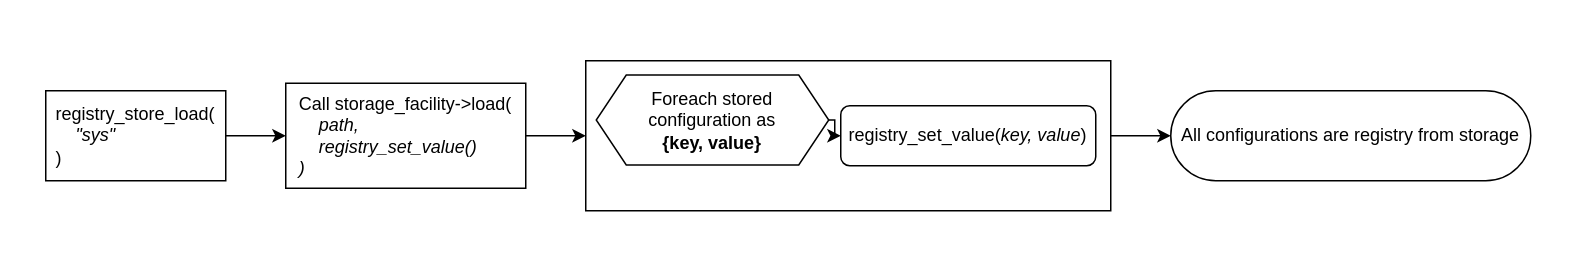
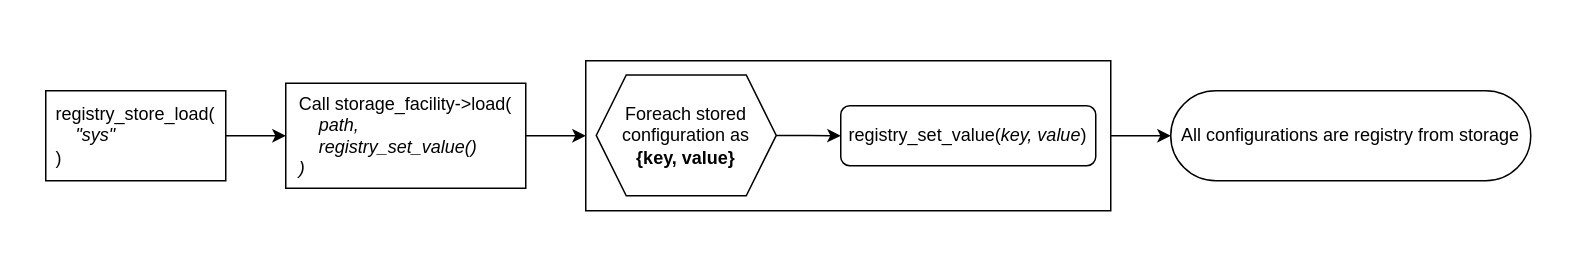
  <mxCell id="0" />
  <mxCell id="1" parent="0" />
  <mxCell id="2" value="" style="rounded=0;whiteSpace=wrap;html=1;strokeColor=none;" parent="1" vertex="1"><mxGeometry x="20" y="20" width="1010" height="140" as="geometry" /></mxCell>
  <mxCell id="3" value="registry_store_load(&lt;br&gt;&lt;div style=&quot;text-align: left&quot;&gt;&lt;span&gt;&lt;i&gt;&amp;nbsp; &amp;nbsp; &quot;sys&quot;&lt;/i&gt;&lt;/span&gt;&lt;/div&gt;&lt;div style=&quot;text-align: left&quot;&gt;&lt;span&gt;)&lt;/span&gt;&lt;/div&gt;" style="rounded=0;whiteSpace=wrap;html=1;" parent="1" vertex="1"><mxGeometry x="30" y="60" width="120" height="60" as="geometry" /></mxCell>
  <mxCell id="4" style="edgeStyle=elbowEdgeStyle;rounded=0;html=1;" parent="1" source="3" target="5" edge="1"><mxGeometry relative="1" as="geometry"><mxPoint x="952" y="300" as="sourcePoint" /></mxGeometry></mxCell>
  <mxCell id="5" value="Call storage_facility-&amp;gt;load(&lt;br&gt;&lt;div style=&quot;text-align: left&quot;&gt;&lt;i&gt;&amp;nbsp; &amp;nbsp; path,&lt;/i&gt;&lt;/div&gt;&lt;i&gt;&lt;div style=&quot;text-align: left&quot;&gt;&lt;i&gt;&amp;nbsp; &amp;nbsp; registry_set_value()&lt;/i&gt;&lt;/div&gt;&lt;div style=&quot;text-align: left&quot;&gt;&lt;span&gt;)&lt;/span&gt;&lt;/div&gt;&lt;/i&gt;" style="rounded=0;whiteSpace=wrap;html=1;" parent="1" vertex="1"><mxGeometry x="190" y="55" width="160" height="70" as="geometry" /></mxCell>
  <mxCell id="6" style="edgeStyle=elbowEdgeStyle;rounded=0;html=1;" parent="1" source="7" target="8" edge="1"><mxGeometry relative="1" as="geometry"><mxPoint x="160.235" y="640.235" as="targetPoint" /></mxGeometry></mxCell>
  <mxCell id="7" value="" style="rounded=0;whiteSpace=wrap;html=1;verticalAlign=top;" parent="1" vertex="1"><mxGeometry x="390" y="40" width="350" height="100" as="geometry" /></mxCell>
  <mxCell id="8" value="All configurations are registry from storage" style="rounded=1;whiteSpace=wrap;html=1;arcSize=50;" parent="1" vertex="1"><mxGeometry x="780" y="60" width="240" height="60" as="geometry" /></mxCell>
  <mxCell id="9" value="" style="edgeStyle=elbowEdgeStyle;rounded=0;html=1;exitX=1;exitY=0.5;exitDx=0;exitDy=0;" parent="1" source="11" target="10" edge="1"><mxGeometry relative="1" as="geometry"><mxPoint x="566" y="133.75" as="targetPoint" /><mxPoint as="offset" /><mxPoint x="507" y="131.75" as="sourcePoint" /></mxGeometry></mxCell>
  <mxCell id="10" value="registry_set_value(&lt;i&gt;key, value&lt;/i&gt;)" style="whiteSpace=wrap;html=1;rounded=1;" parent="1" vertex="1"><mxGeometry x="560" y="70" width="170" height="40" as="geometry" /></mxCell>
- <mxCell id="11" value="Foreach stored configuration&amp;nbsp;as&lt;br&gt;&lt;b&gt;{key, value}&lt;/b&gt;" style="shape=hexagon;perimeter=hexagonPerimeter2;whiteSpace=wrap;html=1;fixedSize=1;" parent="1" vertex="1"><mxGeometry x="397" y="49.5" width="155" height="60" as="geometry" /></mxCell>
+ <mxCell id="11" value="Foreach stored configuration&amp;nbsp;as&lt;br&gt;&lt;b&gt;{key, value}&lt;/b&gt;" style="shape=hexagon;perimeter=hexagonPerimeter2;whiteSpace=wrap;html=1;fixedSize=1;" parent="1" vertex="1"><mxGeometry x="397" y="49.5" width="120" height="80.5" as="geometry" /></mxCell>
  <mxCell id="12" style="edgeStyle=elbowEdgeStyle;rounded=0;html=1;" parent="1" source="5" target="7" edge="1"><mxGeometry relative="1" as="geometry"><mxPoint x="390" y="89.66" as="sourcePoint" /><mxPoint x="430" y="89.66" as="targetPoint" /></mxGeometry></mxCell>
